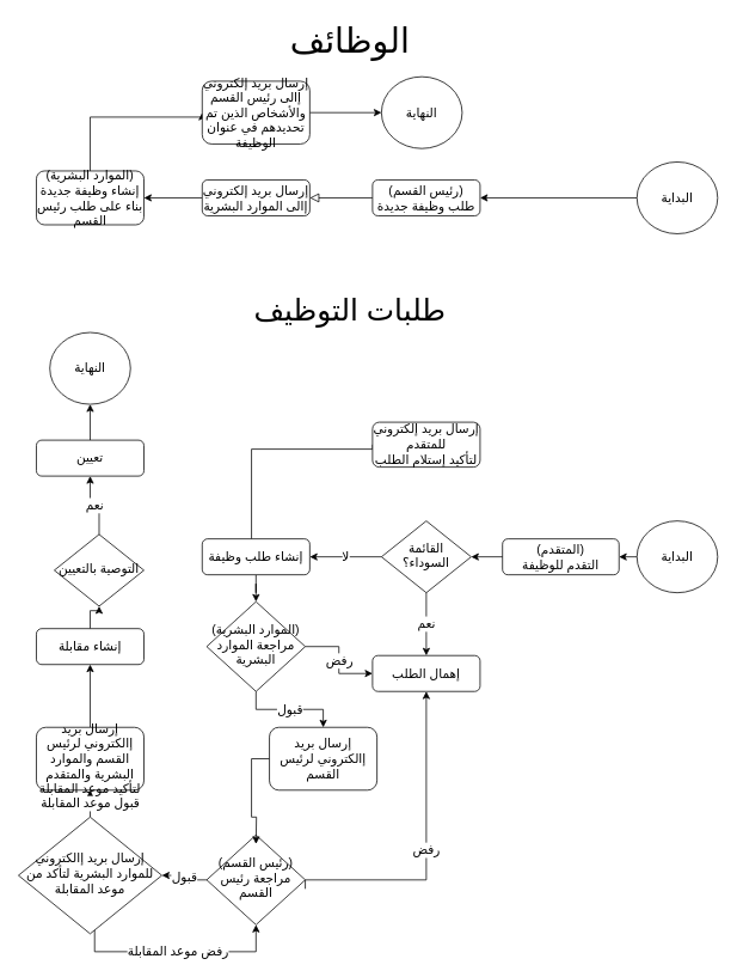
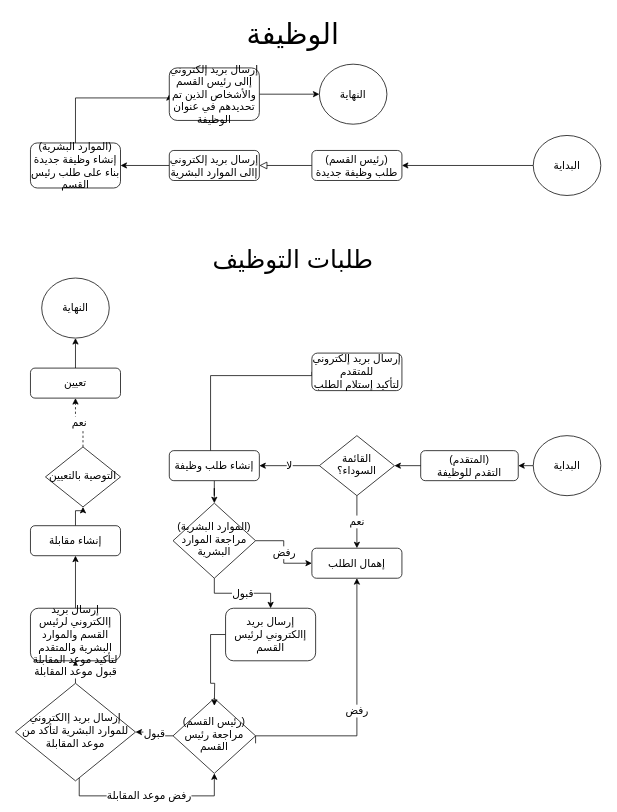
  <mxCell id="0" />
  <mxCell id="1" parent="0" />
  <mxCell id="2" value="" style="rounded=0;html=1;jettySize=auto;orthogonalLoop=1;fontSize=14;endArrow=block;endFill=0;endSize=8;strokeWidth=1;shadow=0;labelBackgroundColor=none;edgeStyle=orthogonalEdgeStyle;entryX=1;entryY=0.5;entryDx=0;entryDy=0;" parent="1" source="3" target="10" edge="1"><mxGeometry relative="1" as="geometry" /></mxCell>
  <mxCell id="3" value="(رئيس القسم)&lt;br style=&quot;font-size: 14px;&quot;&gt;طلب وظيفة جديدة" style="rounded=1;whiteSpace=wrap;html=1;fontSize=14;glass=0;strokeWidth=1;shadow=0;" parent="1" vertex="1"><mxGeometry x="415" y="200" width="120" height="40" as="geometry" /></mxCell>
  <mxCell id="4" style="edgeStyle=orthogonalEdgeStyle;rounded=0;orthogonalLoop=1;jettySize=auto;html=1;entryX=0;entryY=0.5;entryDx=0;entryDy=0;fontSize=14;" edge="1" parent="1" source="5" target="14"><mxGeometry relative="1" as="geometry"><Array as="points"><mxPoint x="100" y="130" /><mxPoint x="225" y="130" /></Array></mxGeometry></mxCell>
  <mxCell id="5" value="(الموارد البشرية)&lt;br style=&quot;font-size: 14px;&quot;&gt;إنشاء وظيفة جديدة بناء على طلب رئيس القسم" style="rounded=1;whiteSpace=wrap;html=1;fontSize=14;glass=0;strokeWidth=1;shadow=0;" parent="1" vertex="1"><mxGeometry x="40" y="190" width="120" height="60" as="geometry" /></mxCell>
  <mxCell id="6" style="edgeStyle=orthogonalEdgeStyle;rounded=0;orthogonalLoop=1;jettySize=auto;html=1;entryX=0.5;entryY=0;entryDx=0;entryDy=0;fontSize=14;" edge="1" parent="1" source="8" target="26"><mxGeometry relative="1" as="geometry" /></mxCell>
  <mxCell id="7" style="edgeStyle=orthogonalEdgeStyle;rounded=0;orthogonalLoop=1;jettySize=auto;html=1;entryX=0;entryY=0.5;entryDx=0;entryDy=0;fontSize=14;endArrow=none;" edge="1" parent="1" source="8" target="23"><mxGeometry relative="1" as="geometry"><Array as="points"><mxPoint x="280" y="500" /></Array></mxGeometry></mxCell>
  <mxCell id="8" value="إنشاء طلب وظيفة" style="rounded=1;whiteSpace=wrap;html=1;fontSize=14;glass=0;strokeWidth=1;shadow=0;" parent="1" vertex="1"><mxGeometry x="225" y="600" width="120" height="40" as="geometry" /></mxCell>
  <mxCell id="9" style="edgeStyle=orthogonalEdgeStyle;rounded=0;orthogonalLoop=1;jettySize=auto;html=1;exitX=0;exitY=0.5;exitDx=0;exitDy=0;entryX=1;entryY=0.5;entryDx=0;entryDy=0;fontSize=14;" edge="1" parent="1" source="10" target="5"><mxGeometry relative="1" as="geometry" /></mxCell>
  <mxCell id="10" value="إرسال بريد إلكتروني إالى الموارد البشرية" style="rounded=1;whiteSpace=wrap;html=1;fontSize=14;" vertex="1" parent="1"><mxGeometry x="225" y="200" width="120" height="40" as="geometry" /></mxCell>
  <mxCell id="11" style="edgeStyle=orthogonalEdgeStyle;rounded=0;orthogonalLoop=1;jettySize=auto;html=1;entryX=1;entryY=0.5;entryDx=0;entryDy=0;fontSize=14;" edge="1" parent="1" source="12" target="3"><mxGeometry relative="1" as="geometry" /></mxCell>
  <mxCell id="12" value="البداية" style="ellipse;whiteSpace=wrap;html=1;fontSize=14;" vertex="1" parent="1"><mxGeometry x="710" y="180" width="90" height="80" as="geometry" /></mxCell>
  <mxCell id="13" style="edgeStyle=orthogonalEdgeStyle;rounded=0;orthogonalLoop=1;jettySize=auto;html=1;entryX=0;entryY=0.5;entryDx=0;entryDy=0;fontSize=14;" edge="1" parent="1" source="14" target="46"><mxGeometry relative="1" as="geometry" /></mxCell>
  <mxCell id="14" value="إرسال بريد إلكتروني إالى رئيس القسم والأشخاص الذين تم تحديدهم في عنوان الوظيفة" style="rounded=1;whiteSpace=wrap;html=1;fontSize=14;" vertex="1" parent="1"><mxGeometry x="225" y="90" width="120" height="70" as="geometry" /></mxCell>
  <mxCell id="15" style="edgeStyle=orthogonalEdgeStyle;rounded=0;orthogonalLoop=1;jettySize=auto;html=1;entryX=1;entryY=0.5;entryDx=0;entryDy=0;fontSize=14;" edge="1" parent="1" target="18"><mxGeometry relative="1" as="geometry"><mxPoint x="710" y="620" as="sourcePoint" /></mxGeometry></mxCell>
  <mxCell id="16" value="البداية" style="ellipse;whiteSpace=wrap;html=1;fontSize=14;" vertex="1" parent="1"><mxGeometry x="710" y="580" width="90" height="80" as="geometry" /></mxCell>
  <mxCell id="17" style="edgeStyle=orthogonalEdgeStyle;rounded=0;orthogonalLoop=1;jettySize=auto;html=1;entryX=1;entryY=0.5;entryDx=0;entryDy=0;fontSize=14;" edge="1" parent="1" target="21"><mxGeometry relative="1" as="geometry"><mxPoint x="570" y="610" as="sourcePoint" /><Array as="points"><mxPoint x="570" y="620" /></Array></mxGeometry></mxCell>
  <mxCell id="18" value="(المتقدم)&lt;br style=&quot;font-size: 14px;&quot;&gt;التقدم للوظيفة" style="rounded=1;whiteSpace=wrap;html=1;fontSize=14;glass=0;strokeWidth=1;shadow=0;" vertex="1" parent="1"><mxGeometry x="560" y="600" width="130" height="40" as="geometry" /></mxCell>
  <mxCell id="19" value="نعم" style="edgeStyle=orthogonalEdgeStyle;rounded=0;orthogonalLoop=1;jettySize=auto;html=1;entryX=0.5;entryY=0;entryDx=0;entryDy=0;fontSize=14;" edge="1" parent="1" source="21" target="22"><mxGeometry relative="1" as="geometry" /></mxCell>
  <mxCell id="20" value="لا" style="edgeStyle=orthogonalEdgeStyle;rounded=0;orthogonalLoop=1;jettySize=auto;html=1;entryX=1;entryY=0.5;entryDx=0;entryDy=0;fontSize=14;" edge="1" parent="1" source="21" target="8"><mxGeometry relative="1" as="geometry" /></mxCell>
  <mxCell id="21" value="القائمة السوداء؟&lt;br style=&quot;font-size: 14px;&quot;&gt;" style="rhombus;whiteSpace=wrap;html=1;shadow=0;fontFamily=Helvetica;fontSize=14;align=center;strokeWidth=1;spacing=6;spacingTop=-4;" vertex="1" parent="1"><mxGeometry x="425" y="580" width="100" height="80" as="geometry" /></mxCell>
  <mxCell id="22" value="إهمال الطلب" style="rounded=1;whiteSpace=wrap;html=1;fontSize=14;glass=0;strokeWidth=1;shadow=0;" vertex="1" parent="1"><mxGeometry x="415" y="730" width="120" height="40" as="geometry" /></mxCell>
  <mxCell id="23" value="إرسال بريد إلكتروني للمتقدم&lt;br style=&quot;font-size: 14px;&quot;&gt;لتأكيد إستلام الطلب" style="rounded=1;whiteSpace=wrap;html=1;fontSize=14;glass=0;strokeWidth=1;shadow=0;" vertex="1" parent="1"><mxGeometry x="415" y="470" width="120" height="50" as="geometry" /></mxCell>
  <mxCell id="24" value="رفض" style="edgeStyle=orthogonalEdgeStyle;rounded=0;orthogonalLoop=1;jettySize=auto;html=1;entryX=0;entryY=0.5;entryDx=0;entryDy=0;fontSize=14;" edge="1" parent="1" source="26" target="22"><mxGeometry relative="1" as="geometry" /></mxCell>
  <mxCell id="25" value="قبول" style="edgeStyle=orthogonalEdgeStyle;rounded=0;orthogonalLoop=1;jettySize=auto;html=1;fontSize=14;" edge="1" parent="1" source="26" target="31"><mxGeometry relative="1" as="geometry" /></mxCell>
  <mxCell id="26" value="(الموارد البشرية)&lt;br style=&quot;font-size: 14px;&quot;&gt;مراجعة الموارد البشرية" style="rhombus;whiteSpace=wrap;html=1;shadow=0;fontFamily=Helvetica;fontSize=14;align=center;strokeWidth=1;spacing=6;spacingTop=-4;" vertex="1" parent="1"><mxGeometry x="230" y="670" width="110" height="100" as="geometry" /></mxCell>
  <mxCell id="27" value="رفض" style="edgeStyle=orthogonalEdgeStyle;rounded=0;orthogonalLoop=1;jettySize=auto;html=1;entryX=0.5;entryY=1;entryDx=0;entryDy=0;fontSize=14;" edge="1" parent="1" target="22"><mxGeometry relative="1" as="geometry"><mxPoint x="340" y="990" as="sourcePoint" /><Array as="points"><mxPoint x="340" y="980" /><mxPoint x="475" y="980" /></Array></mxGeometry></mxCell>
  <mxCell id="28" value="قبول" style="edgeStyle=orthogonalEdgeStyle;rounded=0;orthogonalLoop=1;jettySize=auto;html=1;entryX=1;entryY=0.5;entryDx=0;entryDy=0;fontSize=14;" edge="1" parent="1" source="29" target="34"><mxGeometry relative="1" as="geometry" /></mxCell>
  <mxCell id="29" value="(رئيس القسم)&lt;br style=&quot;font-size: 14px;&quot;&gt;مراجعة رئيس القسم" style="rhombus;whiteSpace=wrap;html=1;shadow=0;fontFamily=Helvetica;fontSize=14;align=center;strokeWidth=1;spacing=6;spacingTop=-4;" vertex="1" parent="1"><mxGeometry x="230" y="930" width="110" height="100" as="geometry" /></mxCell>
  <mxCell id="30" style="edgeStyle=orthogonalEdgeStyle;rounded=0;orthogonalLoop=1;jettySize=auto;html=1;entryX=0.5;entryY=0;entryDx=0;entryDy=0;fontSize=14;" edge="1" parent="1" source="31"><mxGeometry relative="1" as="geometry"><mxPoint x="285" y="940" as="targetPoint" /></mxGeometry></mxCell>
  <mxCell id="31" value="إرسال بريد إالكتروني لرئيس القسم" style="rounded=1;whiteSpace=wrap;html=1;fontSize=14;glass=0;strokeWidth=1;shadow=0;" vertex="1" parent="1"><mxGeometry x="300" y="810" width="120" height="70" as="geometry" /></mxCell>
  <mxCell id="32" value="رفض موعد المقابلة" style="edgeStyle=orthogonalEdgeStyle;rounded=0;orthogonalLoop=1;jettySize=auto;html=1;entryX=0.5;entryY=1;entryDx=0;entryDy=0;fontSize=14;" edge="1" parent="1" source="34" target="29"><mxGeometry relative="1" as="geometry"><Array as="points"><mxPoint x="105" y="1060" /><mxPoint x="285" y="1060" /></Array></mxGeometry></mxCell>
  <mxCell id="33" value="قبول موعد المقابلة" style="edgeStyle=orthogonalEdgeStyle;rounded=0;orthogonalLoop=1;jettySize=auto;html=1;fontSize=14;" edge="1" parent="1" source="34" target="36"><mxGeometry relative="1" as="geometry" /></mxCell>
  <mxCell id="34" value="إرسال بريد إالكتروني للموارد البشرية لتأكد من موعد المقابلة" style="rhombus;whiteSpace=wrap;html=1;shadow=0;fontFamily=Helvetica;fontSize=14;align=center;strokeWidth=1;spacing=6;spacingTop=-4;" vertex="1" parent="1"><mxGeometry x="20" y="910" width="160" height="130" as="geometry" /></mxCell>
  <mxCell id="35" style="edgeStyle=orthogonalEdgeStyle;rounded=0;orthogonalLoop=1;jettySize=auto;html=1;entryX=0.5;entryY=1;entryDx=0;entryDy=0;fontSize=14;" edge="1" parent="1" source="36" target="38"><mxGeometry relative="1" as="geometry" /></mxCell>
  <mxCell id="36" value="إرسال بريد إالكتروني لرئيس القسم والموارد البشرية والمتقدم لتأكيد موعد المقابلة" style="rounded=1;whiteSpace=wrap;html=1;fontSize=14;glass=0;strokeWidth=1;shadow=0;" vertex="1" parent="1"><mxGeometry x="40" y="810" width="120" height="70" as="geometry" /></mxCell>
  <mxCell id="37" style="edgeStyle=orthogonalEdgeStyle;rounded=0;orthogonalLoop=1;jettySize=auto;html=1;entryX=0.5;entryY=1;entryDx=0;entryDy=0;fontSize=14;" edge="1" parent="1" source="38" target="40"><mxGeometry relative="1" as="geometry" /></mxCell>
  <mxCell id="38" value="إنشاء مقابلة" style="rounded=1;whiteSpace=wrap;html=1;fontSize=14;glass=0;strokeWidth=1;shadow=0;" vertex="1" parent="1"><mxGeometry x="40" y="700" width="120" height="40" as="geometry" /></mxCell>
- <mxCell id="39" value="نعم" style="edgeStyle=orthogonalEdgeStyle;rounded=0;orthogonalLoop=1;jettySize=auto;html=1;entryX=0.5;entryY=1;entryDx=0;entryDy=0;fontSize=14;" edge="1" parent="1" source="40" target="42"><mxGeometry relative="1" as="geometry" /></mxCell>
+ <mxCell id="39" value="نعم" style="edgeStyle=orthogonalEdgeStyle;rounded=0;orthogonalLoop=1;jettySize=auto;html=1;entryX=0.5;entryY=1;entryDx=0;entryDy=0;fontSize=14;dashed=1;" edge="1" parent="1" source="40" target="42"><mxGeometry relative="1" as="geometry" /></mxCell>
  <mxCell id="40" value="التوصية بالتعيين" style="rhombus;whiteSpace=wrap;html=1;shadow=0;fontFamily=Helvetica;fontSize=14;align=center;strokeWidth=1;spacing=6;spacingTop=-4;" vertex="1" parent="1"><mxGeometry x="60" y="595" width="100" height="80" as="geometry" /></mxCell>
  <mxCell id="41" style="edgeStyle=orthogonalEdgeStyle;rounded=0;orthogonalLoop=1;jettySize=auto;html=1;entryX=0.5;entryY=1;entryDx=0;entryDy=0;fontSize=14;" edge="1" parent="1" source="42" target="45"><mxGeometry relative="1" as="geometry" /></mxCell>
  <mxCell id="42" value="تعيين" style="rounded=1;whiteSpace=wrap;html=1;fontSize=14;glass=0;strokeWidth=1;shadow=0;" vertex="1" parent="1"><mxGeometry x="40" y="490" width="120" height="40" as="geometry" /></mxCell>
- <mxCell id="43" value="الوظائف" style="text;html=1;strokeColor=none;fillColor=none;align=center;verticalAlign=middle;whiteSpace=wrap;rounded=0;fontSize=38;" vertex="1" parent="1"><mxGeometry x="220" y="20" width="340" height="50" as="geometry" /></mxCell>
+ <mxCell id="43" value="الوظيفة" style="text;html=1;strokeColor=none;fillColor=none;align=center;verticalAlign=middle;whiteSpace=wrap;rounded=0;fontSize=38;" vertex="1" parent="1"><mxGeometry x="220" y="20" width="340" height="50" as="geometry" /></mxCell>
  <mxCell id="44" value="طلبات التوظيف" style="text;html=1;strokeColor=none;fillColor=none;align=center;verticalAlign=middle;whiteSpace=wrap;rounded=0;fontSize=33;" vertex="1" parent="1"><mxGeometry x="220" y="320" width="340" height="50" as="geometry" /></mxCell>
  <mxCell id="45" value="النهاية" style="ellipse;whiteSpace=wrap;html=1;fontSize=14;" vertex="1" parent="1"><mxGeometry x="55" y="370" width="90" height="80" as="geometry" /></mxCell>
  <mxCell id="46" value="النهاية" style="ellipse;whiteSpace=wrap;html=1;fontSize=14;" vertex="1" parent="1"><mxGeometry x="425" y="85" width="90" height="80" as="geometry" /></mxCell>
